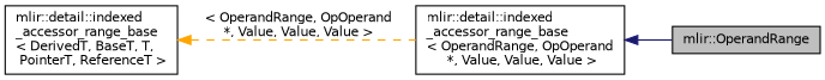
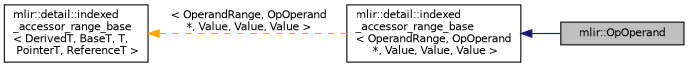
  digraph {
    rankdir=LR
    node [color=black fontname=Helvetica fontsize=10 shape=record]
    edge [dir=back fontname=Helvetica fontsize=10 labelfontname=Helvetica labelfontsize=10]
-   n1 [fillcolor=grey75 fontcolor=black height=0.2 label="mlir::OperandRange" style=filled width=0.4]
+   n1 [fillcolor=grey75 fontcolor=black height=0.2 label="mlir::OpOperand" style=filled width=0.4]
    n2 [height=0.2 label="mlir::detail::indexed\l_accessor_range_base\l\< OperandRange, OpOperand\l *, Value, Value, Value \>" width=0.4]
    n3 [height=0.2 label="mlir::detail::indexed\l_accessor_range_base\l\< DerivedT, BaseT, T,\l PointerT, ReferenceT \>" width=0.4]
    n2 -> n1 [color=midnightblue style=solid]
    n3 -> n2 [color=orange label=" \< OperandRange, OpOperand\l *, Value, Value, Value \>" style=dashed]
  }
